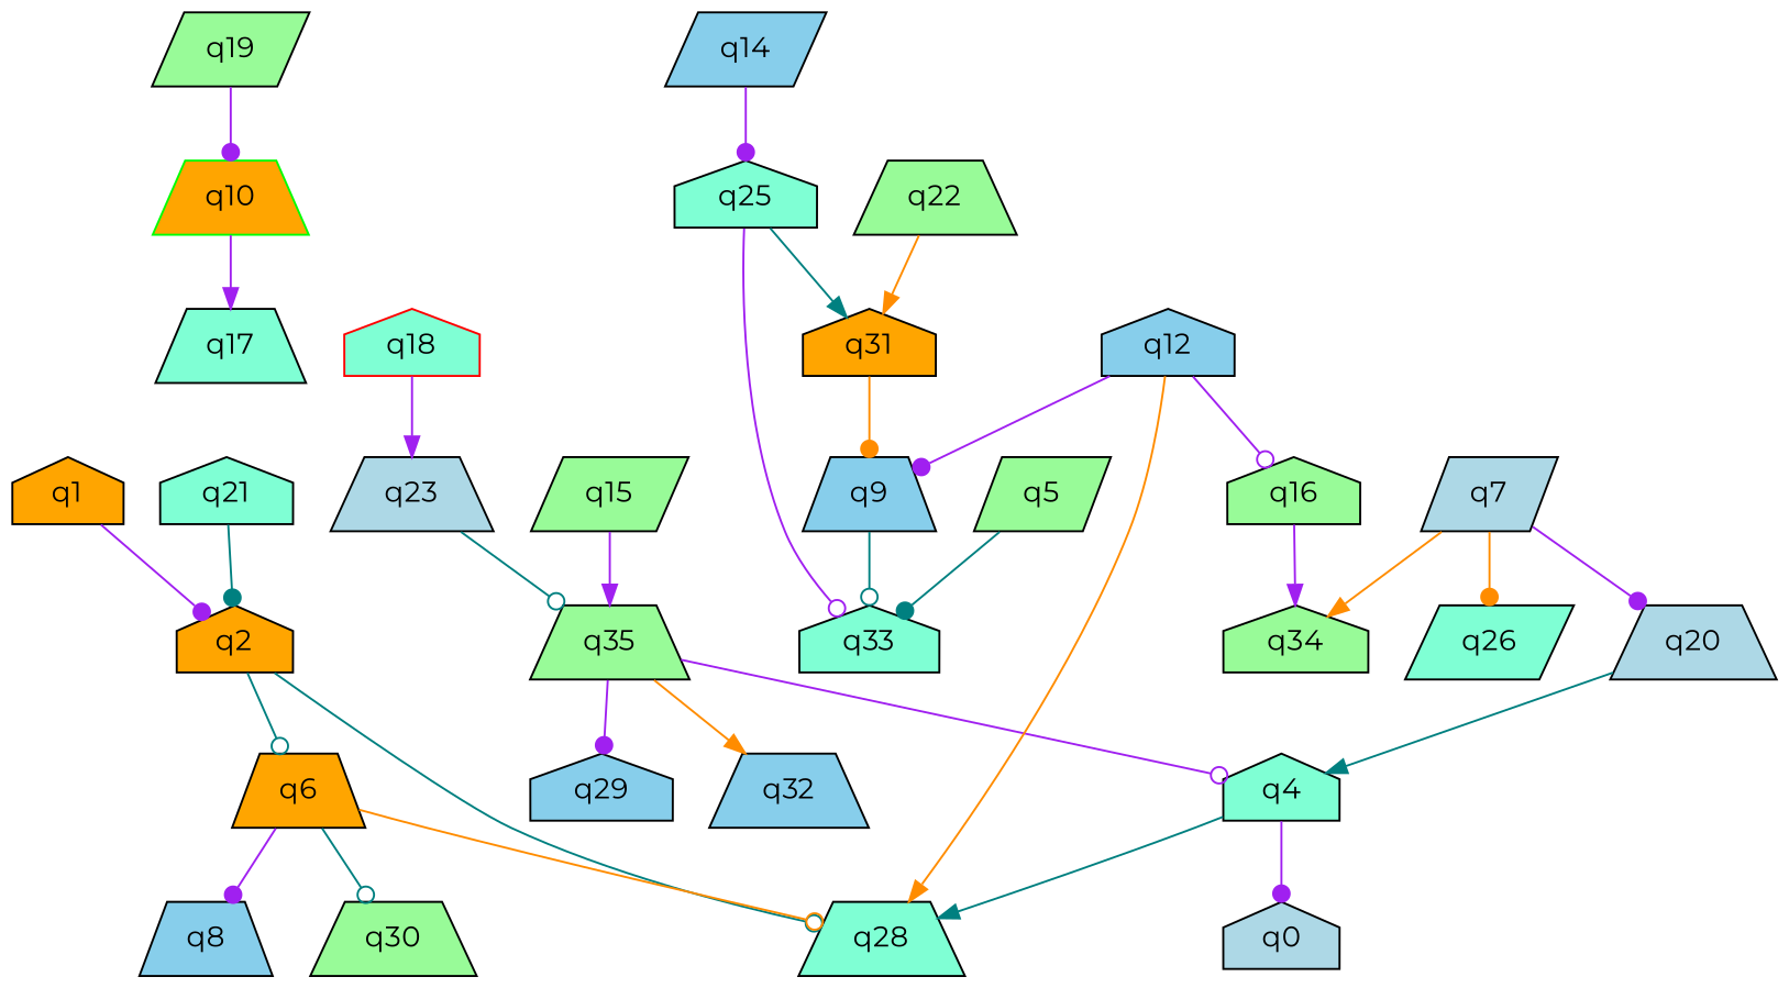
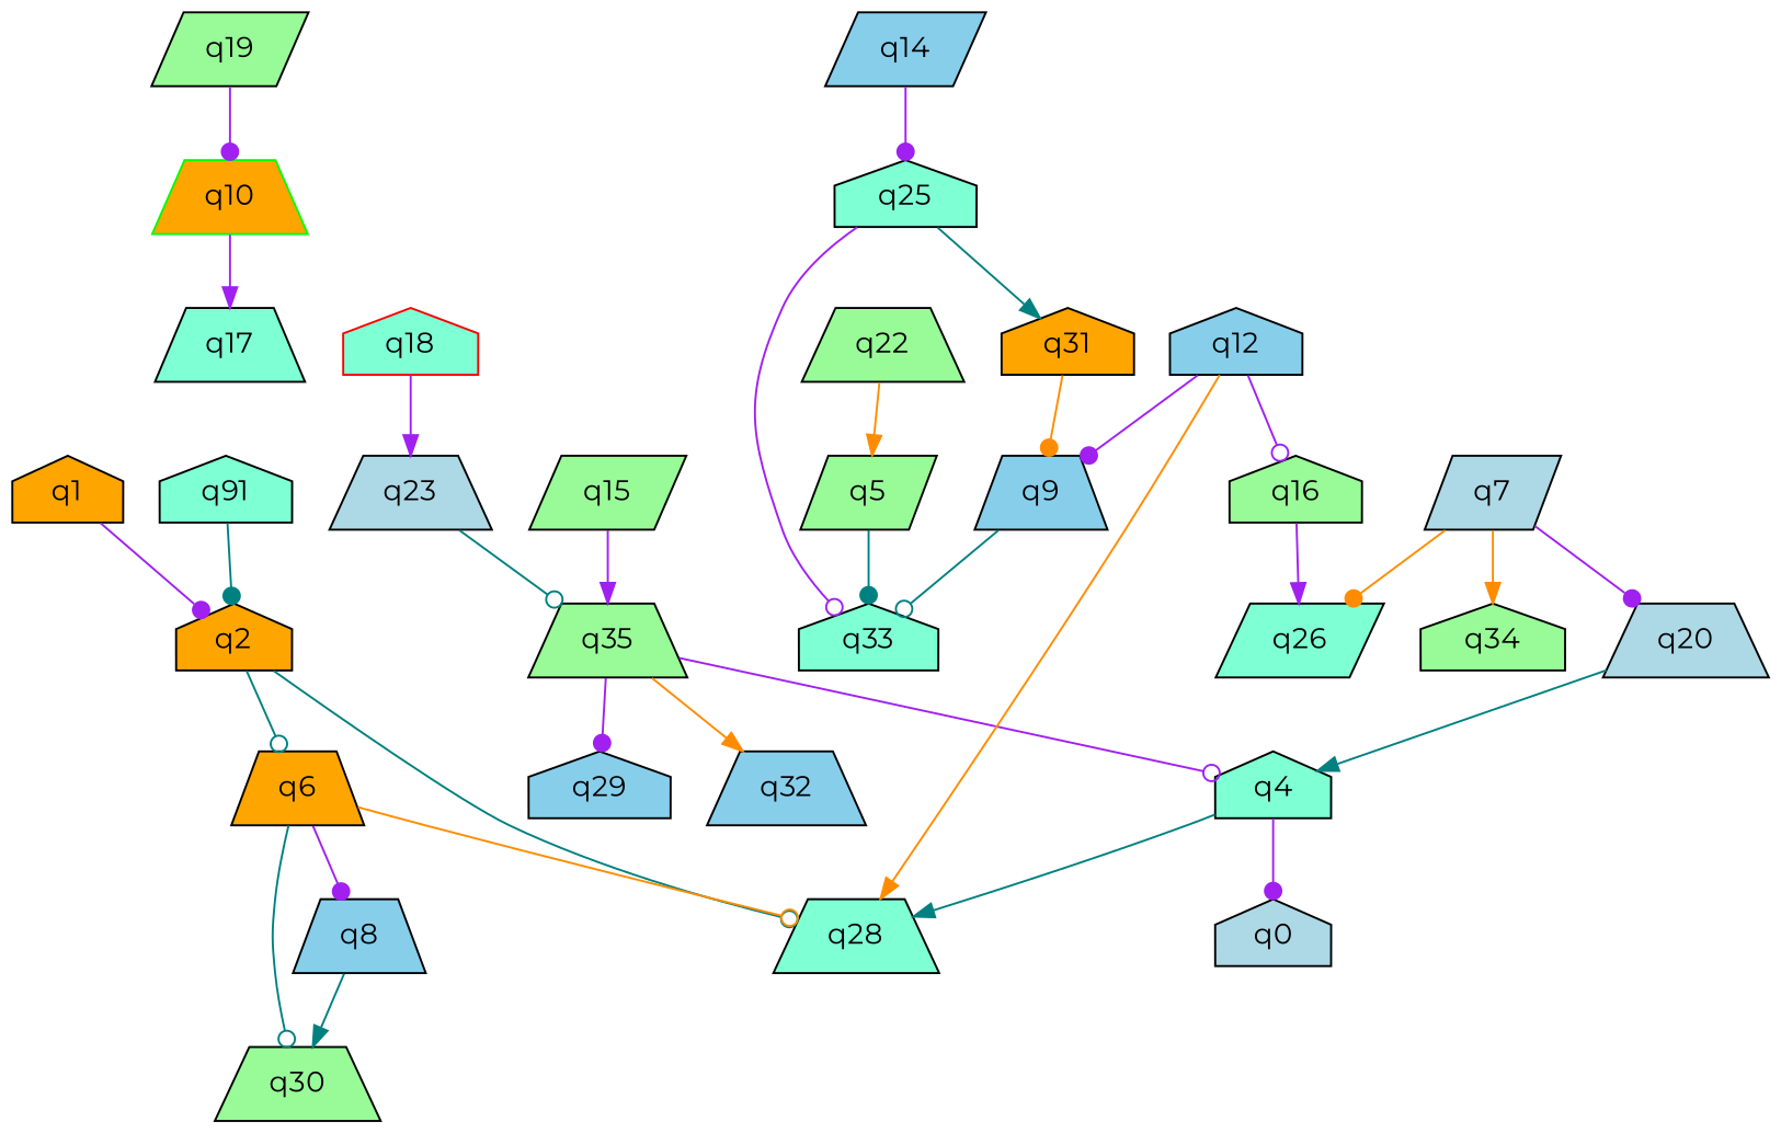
  digraph {
    fontname=Montserrat
    node [fillcolor=aquamarine fontname=Montserrat shape=house style=filled]
    edge [arrowhead=normal color=purple fontname=Montserrat]
    q10 [color=green fillcolor=orange initial=1 shape=trapezium]
    q17 [shape=trapezium]
    q18 [color=red final=1]
    q23 [fillcolor=lightblue shape=trapezium]
    q35 [fillcolor=palegreen shape=trapezium]
    q1 [fillcolor=orange]
    q2 [fillcolor=orange]
    q6 [fillcolor=orange shape=trapezium]
    q28 [shape=trapezium]
    q8 [fillcolor=skyblue shape=trapezium]
    q30 [fillcolor=palegreen shape=trapezium]
    q4
    q0 [fillcolor=lightblue]
    q5 [fillcolor=palegreen shape=parallelogram]
    q33
    q29 [fillcolor=skyblue]
    q32 [fillcolor=skyblue shape=trapezium]
    q7 [fillcolor=lightblue shape=parallelogram]
    q20 [fillcolor=lightblue shape=trapezium]
    q26 [shape=parallelogram]
    q34 [fillcolor=palegreen]
    q9 [fillcolor=skyblue shape=trapezium]
    q12 [fillcolor=skyblue]
    q16 [fillcolor=palegreen]
    q14 [fillcolor=skyblue shape=parallelogram]
    q25
    q31 [fillcolor=orange]
    q15 [fillcolor=palegreen shape=parallelogram]
    q19 [fillcolor=palegreen shape=parallelogram]
-   q21
+   q21 [label=q91]
    q22 [fillcolor=palegreen shape=trapezium]
    q10 -> q17
    q18 -> q23
    q23 -> q35 [arrowhead=odot color=teal]
    q35 -> q4 [arrowhead=odot]
    q35 -> q29 [arrowhead=dot]
    q35 -> q32 [color=darkorange]
    q1 -> q2 [arrowhead=dot]
    q2 -> q6 [arrowhead=odot color=teal]
    q2 -> q28 [arrowhead=odot color=teal]
    q6 -> q28 [arrowhead=odot color=darkorange]
    q6 -> q8 [arrowhead=dot]
    q6 -> q30 [arrowhead=odot color=teal]
+   q8 -> q30 [color=teal]
    q4 -> q28 [color=teal]
    q4 -> q0 [arrowhead=dot]
    q5 -> q33 [arrowhead=dot color=teal]
    q7 -> q20 [arrowhead=dot]
    q7 -> q26 [arrowhead=dot color=darkorange]
    q7 -> q34 [color=darkorange]
    q20 -> q4 [color=teal]
    q9 -> q33 [arrowhead=odot color=teal]
    q12 -> q28 [color=darkorange]
    q12 -> q9 [arrowhead=dot]
    q12 -> q16 [arrowhead=odot]
-   q16 -> q34
+   q16 -> q26
    q14 -> q25 [arrowhead=dot]
    q25 -> q33 [arrowhead=odot]
    q25 -> q31 [color=teal]
    q31 -> q9 [arrowhead=dot color=darkorange]
    q15 -> q35
    q19 -> q10 [arrowhead=dot]
    q21 -> q2 [arrowhead=dot color=teal]
-   q22 -> q31 [color=darkorange]
+   q22 -> q5 [color=darkorange]
  }
